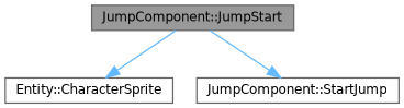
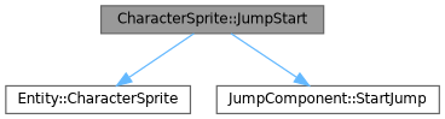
  digraph {
    rankdir=TB
    node [color=grey40 fillcolor=white fontname=Helvetica fontsize=10 shape=box style=filled]
    edge [color=steelblue1 fontname=Helvetica fontsize=10 labelfontname=Helvetica labelfontsize=10 style=solid]
-   n1 [color=gray40 fillcolor=grey60 fontcolor=black height=0.2 label="JumpComponent::JumpStart" width=0.4]
+   n1 [color=gray40 fillcolor=grey60 fontcolor=black height=0.2 label="CharacterSprite::JumpStart" width=0.4]
    n2 [height=0.2 label="Entity::CharacterSprite" width=0.4]
    n3 [height=0.2 label="JumpComponent::StartJump" width=0.4]
    n1 -> n2
    n1 -> n3
  }
